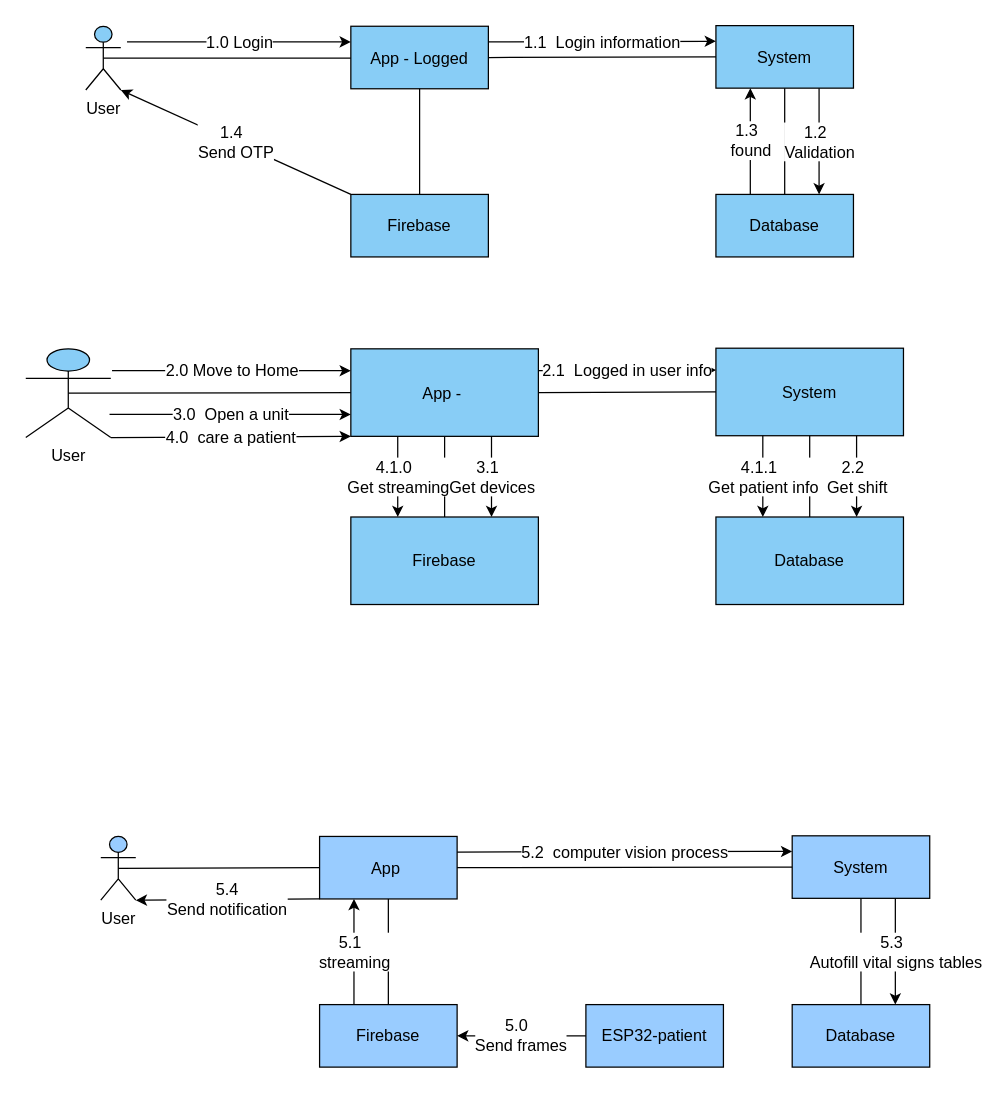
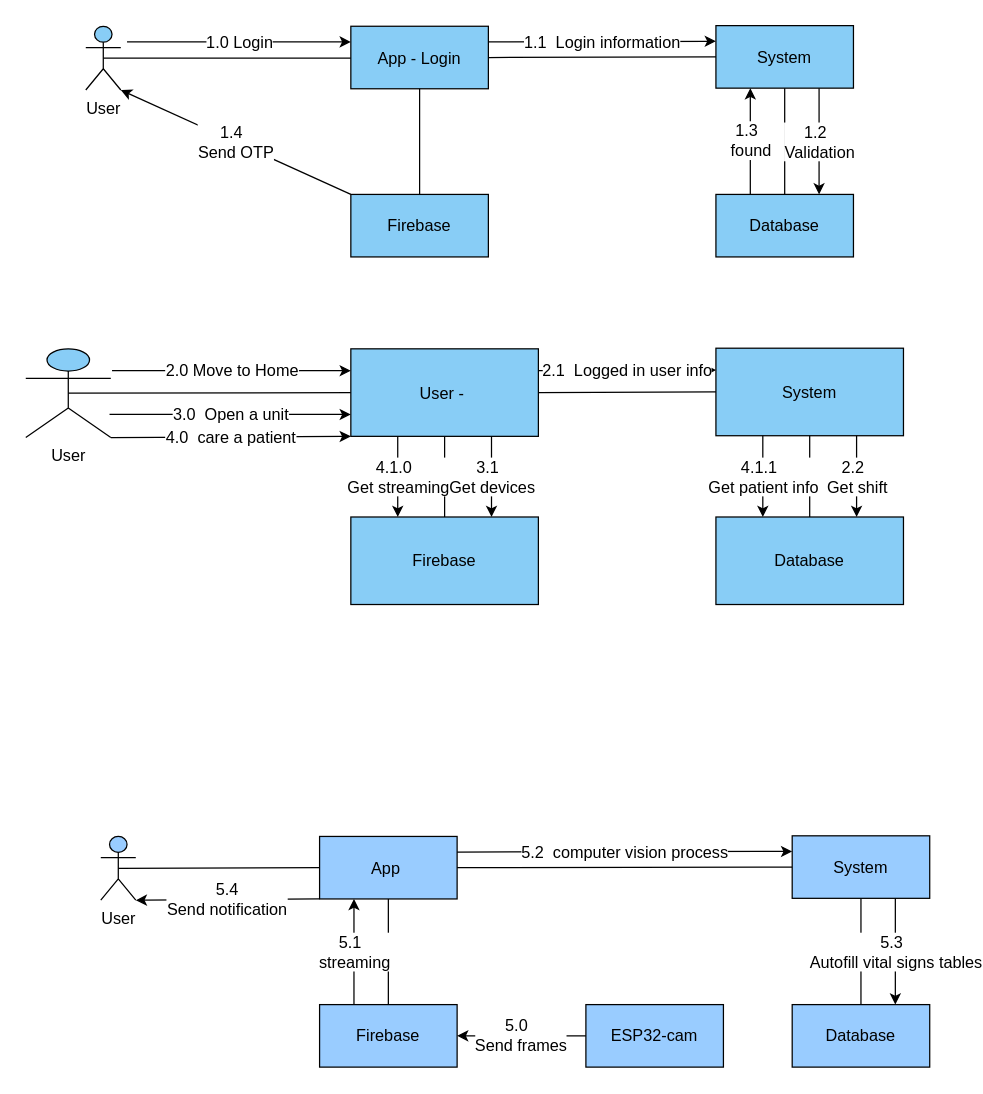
  <mxCell id="0" />
  <mxCell id="1" parent="0" />
  <mxCell id="2" value="User" style="shape=umlActor;verticalLabelPosition=bottom;verticalAlign=top;html=1;fillColor=#88CDF6;strokeWidth=1;fontSize=13;" parent="1" vertex="1"><mxGeometry x="68" y="20.5" width="28" height="51" as="geometry" /></mxCell>
- <mxCell id="3" value="App - Logged" style="html=1;whiteSpace=wrap;fillColor=#88CDF6;strokeWidth=1;fontSize=13;" parent="1" vertex="1"><mxGeometry x="280" y="20.5" width="110" height="50" as="geometry" /></mxCell>
+ <mxCell id="3" value="App - Login" style="html=1;whiteSpace=wrap;fillColor=#88CDF6;strokeWidth=1;fontSize=13;" parent="1" vertex="1"><mxGeometry x="280" y="20.5" width="110" height="50" as="geometry" /></mxCell>
  <mxCell id="4" value="System" style="html=1;whiteSpace=wrap;fillColor=#88CDF6;strokeWidth=1;fontSize=13;" parent="1" vertex="1"><mxGeometry x="572" y="20" width="110" height="50" as="geometry" /></mxCell>
  <mxCell id="5" value="Database" style="html=1;whiteSpace=wrap;fillColor=#88CDF6;strokeWidth=1;fontSize=13;" parent="1" vertex="1"><mxGeometry x="572" y="155" width="110" height="50" as="geometry" /></mxCell>
  <mxCell id="6" value="" style="endArrow=none;html=1;rounded=0;entryX=0.5;entryY=0.5;entryDx=0;entryDy=0;entryPerimeter=0;exitX=0;exitY=0.5;exitDx=0;exitDy=0;strokeWidth=1;fontSize=13;" parent="1" target="2" edge="1"><mxGeometry width="50" height="50" relative="1" as="geometry"><mxPoint x="280" y="46" as="sourcePoint" /><mxPoint x="409" y="117.5" as="targetPoint" /></mxGeometry></mxCell>
  <mxCell id="7" value="" style="endArrow=none;html=1;rounded=0;entryX=1;entryY=0.5;entryDx=0;entryDy=0;exitX=0;exitY=0.5;exitDx=0;exitDy=0;strokeWidth=1;fontSize=13;" parent="1" source="4" target="3" edge="1"><mxGeometry width="50" height="50" relative="1" as="geometry"><mxPoint x="359" y="167" as="sourcePoint" /><mxPoint x="409" y="117" as="targetPoint" /></mxGeometry></mxCell>
  <mxCell id="8" value="" style="endArrow=none;html=1;rounded=0;entryX=0.5;entryY=1;entryDx=0;entryDy=0;exitX=0.5;exitY=0;exitDx=0;exitDy=0;strokeWidth=1;fontSize=13;" parent="1" source="5" target="4" edge="1"><mxGeometry width="50" height="50" relative="1" as="geometry"><mxPoint x="359" y="167" as="sourcePoint" /><mxPoint x="409" y="117" as="targetPoint" /></mxGeometry></mxCell>
  <mxCell id="9" value="Firebase" style="html=1;whiteSpace=wrap;fillColor=#88CDF6;strokeWidth=1;fontSize=13;" parent="1" vertex="1"><mxGeometry x="280" y="155" width="110" height="50" as="geometry" /></mxCell>
  <mxCell id="10" value="" style="endArrow=none;html=1;rounded=0;entryX=0.5;entryY=1;entryDx=0;entryDy=0;exitX=0.5;exitY=0;exitDx=0;exitDy=0;strokeWidth=1;fontSize=13;" parent="1" source="9" target="3" edge="1"><mxGeometry width="50" height="50" relative="1" as="geometry"><mxPoint x="359" y="167" as="sourcePoint" /><mxPoint x="409" y="117" as="targetPoint" /></mxGeometry></mxCell>
  <mxCell id="11" value="1.0 Login" style="endArrow=classic;html=1;rounded=0;entryX=0;entryY=0.25;entryDx=0;entryDy=0;strokeWidth=1;fontSize=13;" parent="1" target="3" edge="1"><mxGeometry x="0.004" width="50" height="50" relative="1" as="geometry"><mxPoint x="101" y="33" as="sourcePoint" /><mxPoint x="280" y="36" as="targetPoint" /><mxPoint as="offset" /></mxGeometry></mxCell>
  <mxCell id="12" value="1.1&amp;nbsp; Login information" style="endArrow=classic;html=1;rounded=0;exitX=1;exitY=0.25;exitDx=0;exitDy=0;entryX=0;entryY=0.25;entryDx=0;entryDy=0;strokeWidth=1;fontSize=13;" parent="1" source="3" target="4" edge="1"><mxGeometry width="50" height="50" relative="1" as="geometry"><mxPoint x="92" y="31" as="sourcePoint" /><mxPoint x="290" y="31" as="targetPoint" /></mxGeometry></mxCell>
  <mxCell id="13" value="1.2&amp;nbsp;&amp;nbsp;&lt;br style=&quot;font-size: 13px;&quot;&gt;Validation" style="endArrow=classic;html=1;rounded=0;exitX=0.75;exitY=1;exitDx=0;exitDy=0;entryX=0.75;entryY=0;entryDx=0;entryDy=0;strokeWidth=1;fontSize=13;" parent="1" source="4" target="5" edge="1"><mxGeometry width="50" height="50" relative="1" as="geometry"><mxPoint x="400" y="43" as="sourcePoint" /><mxPoint x="582" y="43" as="targetPoint" /></mxGeometry></mxCell>
  <mxCell id="14" value="1.4&amp;nbsp;&amp;nbsp;&lt;br style=&quot;font-size: 13px;&quot;&gt;Send OTP" style="endArrow=classic;html=1;rounded=0;exitX=0;exitY=0;exitDx=0;exitDy=0;entryX=1;entryY=1;entryDx=0;entryDy=0;entryPerimeter=0;strokeWidth=1;fontSize=13;" parent="1" source="9" target="2" edge="1"><mxGeometry width="50" height="50" relative="1" as="geometry"><mxPoint x="665" y="80" as="sourcePoint" /><mxPoint x="665" y="296" as="targetPoint" /></mxGeometry></mxCell>
  <mxCell id="15" value="User" style="shape=umlActor;verticalLabelPosition=bottom;verticalAlign=top;html=1;fillColor=#88CDF6;strokeWidth=1;fontSize=13;" parent="1" vertex="1"><mxGeometry x="20" y="278.5" width="68" height="71" as="geometry" /></mxCell>
- <mxCell id="16" value="App -&amp;nbsp;" style="html=1;whiteSpace=wrap;fillColor=#88CDF6;strokeWidth=1;fontSize=13;" parent="1" vertex="1"><mxGeometry x="280" y="278.5" width="150" height="70" as="geometry" /></mxCell>
+ <mxCell id="16" value="User -&amp;nbsp;" style="html=1;whiteSpace=wrap;fillColor=#88CDF6;strokeWidth=1;fontSize=13;" parent="1" vertex="1"><mxGeometry x="280" y="278.5" width="150" height="70" as="geometry" /></mxCell>
  <mxCell id="17" value="System" style="html=1;whiteSpace=wrap;fillColor=#88CDF6;strokeWidth=1;fontSize=13;" parent="1" vertex="1"><mxGeometry x="572" y="278" width="150" height="70" as="geometry" /></mxCell>
  <mxCell id="18" value="Database" style="html=1;whiteSpace=wrap;fillColor=#88CDF6;strokeWidth=1;fontSize=13;" parent="1" vertex="1"><mxGeometry x="572" y="413" width="150" height="70" as="geometry" /></mxCell>
  <mxCell id="19" value="" style="endArrow=none;html=1;rounded=0;entryX=0.5;entryY=0.5;entryDx=0;entryDy=0;entryPerimeter=0;exitX=0;exitY=0.5;exitDx=0;exitDy=0;strokeWidth=1;fontSize=13;" parent="1" source="16" target="15" edge="1"><mxGeometry width="50" height="50" relative="1" as="geometry"><mxPoint x="280" y="304" as="sourcePoint" /><mxPoint x="409" y="375.5" as="targetPoint" /></mxGeometry></mxCell>
  <mxCell id="20" value="" style="endArrow=none;html=1;rounded=0;entryX=1;entryY=0.5;entryDx=0;entryDy=0;exitX=0;exitY=0.5;exitDx=0;exitDy=0;strokeWidth=1;fontSize=13;" parent="1" source="17" target="16" edge="1"><mxGeometry width="50" height="50" relative="1" as="geometry"><mxPoint x="359" y="425" as="sourcePoint" /><mxPoint x="409" y="375" as="targetPoint" /></mxGeometry></mxCell>
  <mxCell id="21" value="" style="endArrow=none;html=1;rounded=0;entryX=0.5;entryY=1;entryDx=0;entryDy=0;exitX=0.5;exitY=0;exitDx=0;exitDy=0;strokeWidth=1;fontSize=13;" parent="1" source="18" target="17" edge="1"><mxGeometry width="50" height="50" relative="1" as="geometry"><mxPoint x="359" y="425" as="sourcePoint" /><mxPoint x="409" y="375" as="targetPoint" /></mxGeometry></mxCell>
  <mxCell id="22" value="Firebase" style="html=1;whiteSpace=wrap;fillColor=#88CDF6;strokeWidth=1;fontSize=13;" parent="1" vertex="1"><mxGeometry x="280" y="413" width="150" height="70" as="geometry" /></mxCell>
  <mxCell id="23" value="" style="endArrow=none;html=1;rounded=0;entryX=0.5;entryY=1;entryDx=0;entryDy=0;exitX=0.5;exitY=0;exitDx=0;exitDy=0;strokeWidth=1;fontSize=13;" parent="1" source="22" target="16" edge="1"><mxGeometry width="50" height="50" relative="1" as="geometry"><mxPoint x="359" y="425" as="sourcePoint" /><mxPoint x="409" y="375" as="targetPoint" /></mxGeometry></mxCell>
  <mxCell id="24" value="2.0 Move to Home" style="endArrow=classic;html=1;rounded=0;entryX=0;entryY=0.25;entryDx=0;entryDy=0;strokeWidth=1;fontSize=13;" parent="1" target="16" edge="1"><mxGeometry x="0.004" width="50" height="50" relative="1" as="geometry"><mxPoint x="89" y="296" as="sourcePoint" /><mxPoint x="280" y="294" as="targetPoint" /><mxPoint as="offset" /></mxGeometry></mxCell>
  <mxCell id="25" value="2.1&amp;nbsp; Logged in user info" style="endArrow=classic;html=1;rounded=0;exitX=1;exitY=0.25;exitDx=0;exitDy=0;entryX=0;entryY=0.25;entryDx=0;entryDy=0;strokeWidth=1;fontSize=13;" parent="1" source="16" target="17" edge="1"><mxGeometry width="50" height="50" relative="1" as="geometry"><mxPoint x="92" y="289" as="sourcePoint" /><mxPoint x="290" y="289" as="targetPoint" /></mxGeometry></mxCell>
  <mxCell id="26" value="2.2&amp;nbsp;&amp;nbsp;&lt;br style=&quot;font-size: 13px;&quot;&gt;Get shift" style="endArrow=classic;html=1;rounded=0;exitX=0.75;exitY=1;exitDx=0;exitDy=0;entryX=0.75;entryY=0;entryDx=0;entryDy=0;strokeWidth=1;fontSize=13;" parent="1" source="17" target="18" edge="1"><mxGeometry width="50" height="50" relative="1" as="geometry"><mxPoint x="400" y="301" as="sourcePoint" /><mxPoint x="582" y="301" as="targetPoint" /></mxGeometry></mxCell>
  <mxCell id="27" value="3.0&amp;nbsp; Open a unit" style="endArrow=classic;html=1;rounded=0;entryX=0;entryY=0.75;entryDx=0;entryDy=0;strokeWidth=1;fontSize=13;" parent="1" target="16" edge="1"><mxGeometry x="0.004" width="50" height="50" relative="1" as="geometry"><mxPoint x="87" y="331" as="sourcePoint" /><mxPoint x="290" y="301" as="targetPoint" /><mxPoint as="offset" /></mxGeometry></mxCell>
  <mxCell id="28" value="3.1&amp;nbsp;&amp;nbsp;&lt;br style=&quot;font-size: 13px;&quot;&gt;Get devices" style="endArrow=classic;html=1;rounded=0;exitX=0.75;exitY=1;exitDx=0;exitDy=0;entryX=0.75;entryY=0;entryDx=0;entryDy=0;strokeWidth=1;fontSize=13;" parent="1" source="16" target="22" edge="1"><mxGeometry width="50" height="50" relative="1" as="geometry"><mxPoint x="665" y="338" as="sourcePoint" /><mxPoint x="665" y="423" as="targetPoint" /></mxGeometry></mxCell>
  <mxCell id="29" value="1.3&amp;nbsp;&amp;nbsp;&lt;br style=&quot;font-size: 13px;&quot;&gt;found" style="endArrow=classic;html=1;rounded=0;exitX=0.25;exitY=0;exitDx=0;exitDy=0;entryX=0.25;entryY=1;entryDx=0;entryDy=0;strokeWidth=1;fontSize=13;" parent="1" source="5" target="4" edge="1"><mxGeometry width="50" height="50" relative="1" as="geometry"><mxPoint x="665" y="80" as="sourcePoint" /><mxPoint x="665" y="165" as="targetPoint" /></mxGeometry></mxCell>
  <mxCell id="30" value="4.0&amp;nbsp; care a patient" style="endArrow=classic;html=1;rounded=0;entryX=0;entryY=1;entryDx=0;entryDy=0;exitX=1;exitY=1;exitDx=0;exitDy=0;exitPerimeter=0;strokeWidth=1;fontSize=13;" parent="1" source="15" target="16" edge="1"><mxGeometry x="0.004" width="50" height="50" relative="1" as="geometry"><mxPoint x="97" y="341" as="sourcePoint" /><mxPoint x="290" y="341" as="targetPoint" /><mxPoint as="offset" /></mxGeometry></mxCell>
  <mxCell id="31" value="4.1.0&amp;nbsp;&amp;nbsp;&lt;br style=&quot;font-size: 13px;&quot;&gt;Get streaming" style="endArrow=classic;html=1;rounded=0;exitX=0.25;exitY=1;exitDx=0;exitDy=0;entryX=0.25;entryY=0;entryDx=0;entryDy=0;strokeWidth=1;fontSize=13;" parent="1" source="16" target="22" edge="1"><mxGeometry width="50" height="50" relative="1" as="geometry"><mxPoint x="403" y="359" as="sourcePoint" /><mxPoint x="403" y="423" as="targetPoint" /></mxGeometry></mxCell>
  <mxCell id="32" value="4.1.1&amp;nbsp;&amp;nbsp;&lt;br style=&quot;font-size: 13px;&quot;&gt;Get patient info" style="endArrow=classic;html=1;rounded=0;exitX=0.25;exitY=1;exitDx=0;exitDy=0;entryX=0.25;entryY=0;entryDx=0;entryDy=0;strokeWidth=1;fontSize=13;" parent="1" source="17" target="18" edge="1"><mxGeometry width="50" height="50" relative="1" as="geometry"><mxPoint x="328" y="359" as="sourcePoint" /><mxPoint x="328" y="423" as="targetPoint" /></mxGeometry></mxCell>
  <mxCell id="33" value="User" style="shape=umlActor;verticalLabelPosition=bottom;verticalAlign=top;html=1;fillColor=#99CCFF;strokeWidth=1;fontSize=13;" parent="1" vertex="1"><mxGeometry x="80" y="668.5" width="28" height="51" as="geometry" /></mxCell>
  <mxCell id="34" value="App&amp;nbsp;" style="html=1;whiteSpace=wrap;fillColor=#99CCFF;strokeWidth=1;fontSize=13;" parent="1" vertex="1"><mxGeometry x="255" y="668.5" width="110" height="50" as="geometry" /></mxCell>
  <mxCell id="35" value="System" style="html=1;whiteSpace=wrap;fillColor=#99CCFF;strokeWidth=1;fontSize=13;" parent="1" vertex="1"><mxGeometry x="633" y="668" width="110" height="50" as="geometry" /></mxCell>
  <mxCell id="36" value="Database" style="html=1;whiteSpace=wrap;fillColor=#99CCFF;strokeWidth=1;fontSize=13;" parent="1" vertex="1"><mxGeometry x="633" y="803" width="110" height="50" as="geometry" /></mxCell>
  <mxCell id="37" value="" style="endArrow=none;html=1;rounded=0;entryX=0.5;entryY=0.5;entryDx=0;entryDy=0;entryPerimeter=0;exitX=0;exitY=0.5;exitDx=0;exitDy=0;strokeWidth=1;fontSize=13;" parent="1" source="34" target="33" edge="1"><mxGeometry width="50" height="50" relative="1" as="geometry"><mxPoint x="292" y="694" as="sourcePoint" /><mxPoint x="421" y="765.5" as="targetPoint" /></mxGeometry></mxCell>
  <mxCell id="38" value="" style="endArrow=none;html=1;rounded=0;entryX=1;entryY=0.5;entryDx=0;entryDy=0;exitX=0;exitY=0.5;exitDx=0;exitDy=0;strokeWidth=1;fontSize=13;" parent="1" source="35" target="34" edge="1"><mxGeometry width="50" height="50" relative="1" as="geometry"><mxPoint x="371" y="815" as="sourcePoint" /><mxPoint x="421" y="765" as="targetPoint" /></mxGeometry></mxCell>
  <mxCell id="39" value="" style="endArrow=none;html=1;rounded=0;entryX=0.5;entryY=1;entryDx=0;entryDy=0;exitX=0.5;exitY=0;exitDx=0;exitDy=0;strokeWidth=1;fontSize=13;" parent="1" source="36" target="35" edge="1"><mxGeometry width="50" height="50" relative="1" as="geometry"><mxPoint x="420" y="815" as="sourcePoint" /><mxPoint x="470" y="765" as="targetPoint" /></mxGeometry></mxCell>
  <mxCell id="40" value="Firebase" style="html=1;whiteSpace=wrap;fillColor=#99CCFF;strokeWidth=1;fontSize=13;" parent="1" vertex="1"><mxGeometry x="255" y="803" width="110" height="50" as="geometry" /></mxCell>
  <mxCell id="41" value="" style="endArrow=none;html=1;rounded=0;entryX=0.5;entryY=1;entryDx=0;entryDy=0;exitX=0.5;exitY=0;exitDx=0;exitDy=0;strokeWidth=1;fontSize=13;" parent="1" source="40" target="34" edge="1"><mxGeometry width="50" height="50" relative="1" as="geometry"><mxPoint x="334" y="815" as="sourcePoint" /><mxPoint x="384" y="765" as="targetPoint" /></mxGeometry></mxCell>
  <mxCell id="42" value="5.2&amp;nbsp; computer vision process" style="endArrow=classic;html=1;rounded=0;exitX=1;exitY=0.25;exitDx=0;exitDy=0;entryX=0;entryY=0.25;entryDx=0;entryDy=0;strokeWidth=1;fontSize=13;" parent="1" source="34" target="35" edge="1"><mxGeometry width="50" height="50" relative="1" as="geometry"><mxPoint x="104" y="679" as="sourcePoint" /><mxPoint x="302" y="679" as="targetPoint" /></mxGeometry></mxCell>
  <mxCell id="43" value="5.3&amp;nbsp;&amp;nbsp;&lt;br style=&quot;font-size: 13px;&quot;&gt;Autofill vital signs tables" style="endArrow=classic;html=1;rounded=0;exitX=0.75;exitY=1;exitDx=0;exitDy=0;entryX=0.75;entryY=0;entryDx=0;entryDy=0;strokeWidth=1;fontSize=13;" parent="1" source="35" target="36" edge="1"><mxGeometry width="50" height="50" relative="1" as="geometry"><mxPoint x="461" y="691" as="sourcePoint" /><mxPoint x="643" y="691" as="targetPoint" /></mxGeometry></mxCell>
  <mxCell id="44" value="5.4&lt;br style=&quot;font-size: 13px;&quot;&gt;Send notification" style="endArrow=classic;html=1;rounded=0;exitX=0;exitY=1;exitDx=0;exitDy=0;entryX=1;entryY=1;entryDx=0;entryDy=0;entryPerimeter=0;strokeWidth=1;fontSize=13;" parent="1" source="34" target="33" edge="1"><mxGeometry width="50" height="50" relative="1" as="geometry"><mxPoint x="677" y="728" as="sourcePoint" /><mxPoint x="677" y="944" as="targetPoint" /></mxGeometry></mxCell>
- <mxCell id="45" value="ESP32-patient" style="html=1;whiteSpace=wrap;fillColor=#99CCFF;strokeWidth=1;fontSize=13;" parent="1" vertex="1"><mxGeometry x="468" y="803" width="110" height="50" as="geometry" /></mxCell>
+ <mxCell id="45" value="ESP32-cam" style="html=1;whiteSpace=wrap;fillColor=#99CCFF;strokeWidth=1;fontSize=13;" parent="1" vertex="1"><mxGeometry x="468" y="803" width="110" height="50" as="geometry" /></mxCell>
  <mxCell id="46" value="5.0&amp;nbsp;&amp;nbsp;&lt;br style=&quot;font-size: 13px;&quot;&gt;Send frames" style="endArrow=classic;html=1;rounded=0;exitX=0;exitY=0.5;exitDx=0;exitDy=0;entryX=1;entryY=0.5;entryDx=0;entryDy=0;strokeWidth=1;fontSize=13;" parent="1" source="45" target="40" edge="1"><mxGeometry width="50" height="50" relative="1" as="geometry"><mxPoint x="265" y="729" as="sourcePoint" /><mxPoint x="118" y="730" as="targetPoint" /></mxGeometry></mxCell>
  <mxCell id="47" value="5.1&amp;nbsp;&amp;nbsp;&lt;br style=&quot;font-size: 13px;&quot;&gt;streaming" style="endArrow=classic;html=1;rounded=0;exitX=0.25;exitY=0;exitDx=0;exitDy=0;entryX=0.25;entryY=1;entryDx=0;entryDy=0;strokeWidth=1;fontSize=13;" parent="1" source="40" target="34" edge="1"><mxGeometry width="50" height="50" relative="1" as="geometry"><mxPoint x="671" y="813" as="sourcePoint" /><mxPoint x="671" y="728" as="targetPoint" /></mxGeometry></mxCell>
